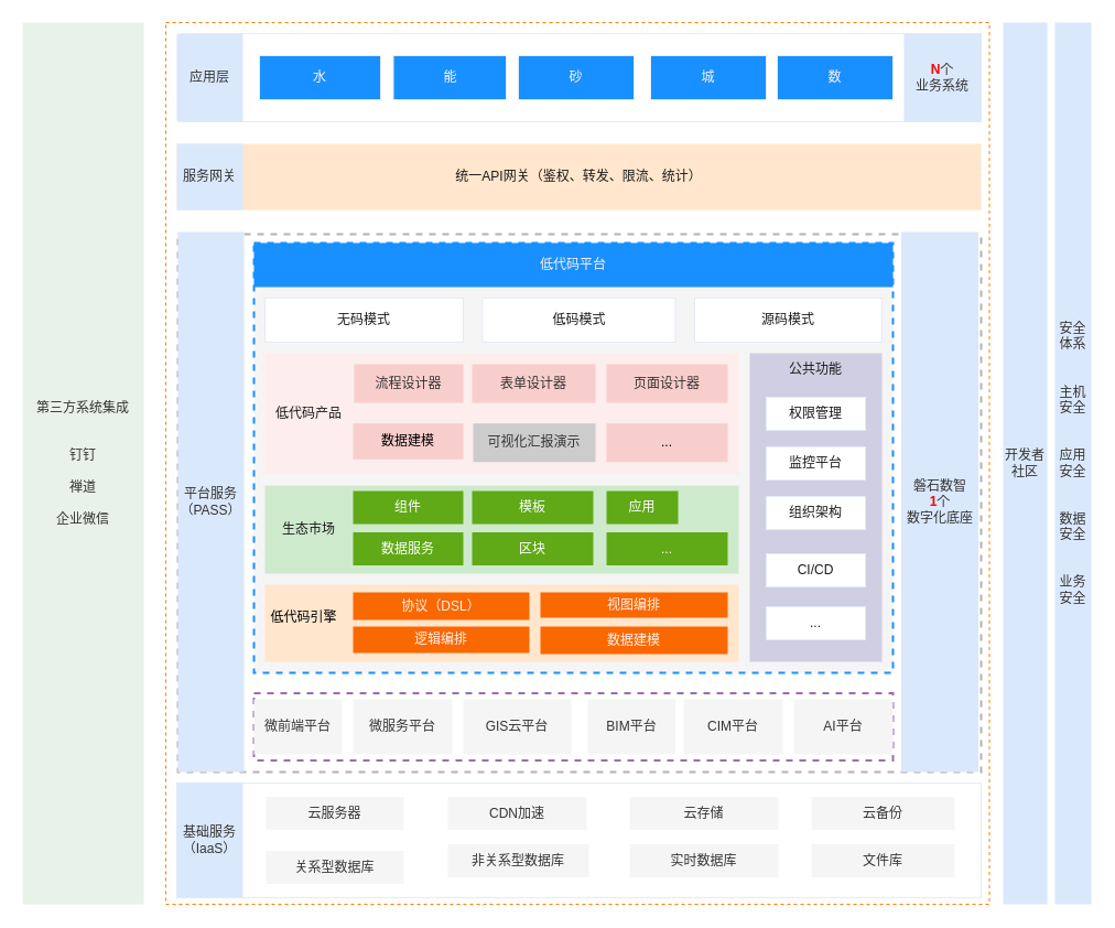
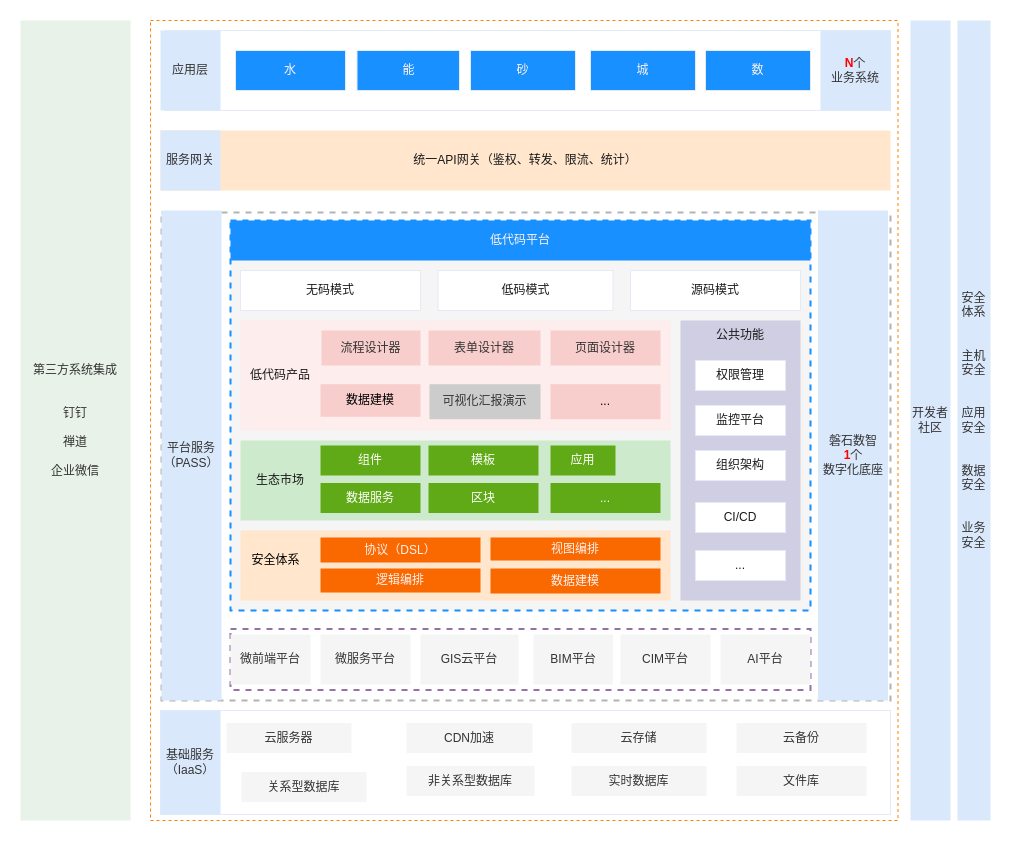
  <mxCell id="0" />
  <mxCell id="1" parent="0" />
  <mxCell id="2" value="" style="rounded=0;whiteSpace=wrap;html=1;strokeColor=#B3B3B3;fillColor=none;dashed=1;strokeWidth=2;fontColor=#1A1A1A;" parent="1" vertex="1"><mxGeometry x="161" y="212" width="729" height="488" as="geometry" /></mxCell>
  <mxCell id="3" value="" style="rounded=0;whiteSpace=wrap;html=1;fillColor=none;dashed=1;strokeColor=#FF8000;fontColor=#1A1A1A;" parent="1" vertex="1"><mxGeometry x="150" y="20" width="747.5" height="800" as="geometry" /></mxCell>
  <mxCell id="4" value="" style="rounded=0;whiteSpace=wrap;html=1;strokeColor=#FF0000;fillColor=none;dashed=1;strokeWidth=2;fontColor=#1A1A1A;" parent="1" vertex="1"><mxGeometry x="236" y="315" width="440" height="290" as="geometry" /></mxCell>
  <mxCell id="5" value="" style="rounded=0;whiteSpace=wrap;html=1;fillColor=none;dashed=1;strokeWidth=2;strokeColor=#9673a6;" parent="1" vertex="1"><mxGeometry x="230" y="628.5" width="580" height="61" as="geometry" /></mxCell>
  <mxCell id="6" value="磐石数智&lt;div&gt;&lt;font color=&quot;#ff0000&quot;&gt;&lt;b&gt;1&lt;/b&gt;&lt;/font&gt;个&lt;/div&gt;&lt;div&gt;数字化底座&lt;/div&gt;" style="rounded=0;whiteSpace=wrap;html=1;strokeColor=none;fillColor=#dae8fc;fontColor=#333333;" parent="1" vertex="1"><mxGeometry x="817.5" y="210" width="70" height="490" as="geometry" /></mxCell>
  <mxCell id="7" value="平台服务&lt;div&gt;（PASS）&lt;/div&gt;" style="rounded=0;whiteSpace=wrap;html=1;fillColor=#dae8fc;strokeColor=none;fontColor=#333333;" parent="1" vertex="1"><mxGeometry x="161" y="210" width="60" height="490" as="geometry" /></mxCell>
  <mxCell id="8" value="" style="rounded=0;whiteSpace=wrap;html=1;fillColor=#f5f5f5;dashed=1;strokeColor=#1890FF;strokeWidth=2;fontColor=#1A1A1A;" parent="1" vertex="1"><mxGeometry x="230" y="220" width="580" height="390" as="geometry" /></mxCell>
  <mxCell id="9" value="第三方系统集成&lt;div&gt;&lt;br&gt;&lt;/div&gt;&lt;div&gt;&lt;br&gt;&lt;/div&gt;&lt;div&gt;钉钉&lt;/div&gt;&lt;div&gt;&lt;br&gt;&lt;/div&gt;&lt;div&gt;禅道&lt;/div&gt;&lt;div&gt;&lt;br&gt;&lt;/div&gt;&lt;div&gt;企业微信&lt;/div&gt;" style="rounded=0;whiteSpace=wrap;html=1;fillColor=#E8F2E8;strokeColor=none;fontColor=#333333;" parent="1" vertex="1"><mxGeometry x="20" y="20" width="110" height="800" as="geometry" /></mxCell>
  <mxCell id="10" value="" style="rounded=0;whiteSpace=wrap;html=1;strokeColor=#E4EBF7;fontColor=#1A1A1A;" parent="1" vertex="1"><mxGeometry x="165" y="30" width="725" height="80" as="geometry" /></mxCell>
  <mxCell id="11" value="" style="rounded=0;whiteSpace=wrap;html=1;strokeColor=#E4EBF7;fontColor=#1A1A1A;" parent="1" vertex="1"><mxGeometry x="160" y="710" width="730" height="104" as="geometry" /></mxCell>
  <mxCell id="12" value="开发者社区" style="rounded=0;whiteSpace=wrap;html=1;fillColor=#dae8fc;strokeColor=none;fontColor=#333333;" parent="1" vertex="1"><mxGeometry x="910" y="20" width="40" height="800" as="geometry" /></mxCell>
  <mxCell id="13" value="安全体系&lt;div&gt;&lt;br&gt;&lt;/div&gt;&lt;div&gt;&lt;br&gt;&lt;/div&gt;&lt;div&gt;主机安全&lt;/div&gt;&lt;div&gt;&lt;br&gt;&lt;/div&gt;&lt;div&gt;&lt;br&gt;&lt;/div&gt;&lt;div&gt;应用安全&lt;/div&gt;&lt;div&gt;&lt;br&gt;&lt;/div&gt;&lt;div&gt;&lt;br&gt;&lt;/div&gt;&lt;div&gt;数据安全&lt;/div&gt;&lt;div&gt;&lt;br&gt;&lt;/div&gt;&lt;div&gt;&lt;br&gt;&lt;/div&gt;&lt;div&gt;业务安全&lt;/div&gt;" style="rounded=0;whiteSpace=wrap;html=1;fillColor=#dae8fc;strokeColor=none;fontColor=#333333;" parent="1" vertex="1"><mxGeometry x="957" y="20" width="33" height="800" as="geometry" /></mxCell>
  <mxCell id="14" value="基础服务&lt;div&gt;（IaaS）&lt;/div&gt;" style="rounded=0;whiteSpace=wrap;html=1;fillColor=#dae8fc;strokeColor=none;fontColor=#333333;" parent="1" vertex="1"><mxGeometry x="160" y="710" width="60" height="104" as="geometry" /></mxCell>
- <mxCell id="15" value="云服务器" style="rounded=0;whiteSpace=wrap;html=1;fillColor=#f5f5f5;strokeColor=none;fontColor=#333333;" parent="1" vertex="1"><mxGeometry x="241" y="722.5" width="125" height="30" as="geometry" /></mxCell>
+ <mxCell id="15" value="云服务器" style="rounded=0;whiteSpace=wrap;html=1;fillColor=#f5f5f5;strokeColor=none;fontColor=#333333;" parent="1" vertex="1"><mxGeometry x="226" y="722.5" width="125" height="30" as="geometry" /></mxCell>
  <mxCell id="16" value="CDN加速" style="rounded=0;whiteSpace=wrap;html=1;strokeColor=none;fontColor=#333333;fillColor=#f5f5f5;" parent="1" vertex="1"><mxGeometry x="406" y="722.5" width="126" height="30" as="geometry" /></mxCell>
  <mxCell id="17" value="云存储" style="rounded=0;whiteSpace=wrap;html=1;strokeColor=none;fontColor=#333333;fillColor=#f5f5f5;" parent="1" vertex="1"><mxGeometry x="571" y="722.5" width="135" height="30" as="geometry" /></mxCell>
  <mxCell id="18" value="云备份" style="rounded=0;whiteSpace=wrap;html=1;strokeColor=none;fontColor=#333333;fillColor=#f5f5f5;" parent="1" vertex="1"><mxGeometry x="736" y="722.5" width="130" height="30" as="geometry" /></mxCell>
  <mxCell id="19" value="关系型数据库" style="rounded=0;whiteSpace=wrap;html=1;strokeColor=none;fontColor=#333333;fillColor=#f5f5f5;" parent="1" vertex="1"><mxGeometry x="241" y="771.5" width="125" height="30" as="geometry" /></mxCell>
  <mxCell id="20" value="非关系型数据库" style="rounded=0;whiteSpace=wrap;html=1;strokeColor=none;fontColor=#333333;fillColor=#f5f5f5;" parent="1" vertex="1"><mxGeometry x="406" y="765.5" width="128" height="30" as="geometry" /></mxCell>
  <mxCell id="21" value="实时数据库" style="rounded=0;whiteSpace=wrap;html=1;strokeColor=none;fontColor=#333333;fillColor=#f5f5f5;" parent="1" vertex="1"><mxGeometry x="571" y="765.5" width="135" height="30" as="geometry" /></mxCell>
  <mxCell id="22" value="文件库" style="rounded=0;whiteSpace=wrap;html=1;strokeColor=none;fontColor=#333333;fillColor=#f5f5f5;" parent="1" vertex="1"><mxGeometry x="736" y="765.5" width="130" height="30" as="geometry" /></mxCell>
  <mxCell id="23" value="&lt;div&gt;应用层&lt;/div&gt;" style="rounded=0;whiteSpace=wrap;html=1;fillColor=#dae8fc;strokeColor=none;fontColor=#333333;" parent="1" vertex="1"><mxGeometry x="160" y="30" width="60" height="80" as="geometry" /></mxCell>
  <mxCell id="24" value="统一API网关（鉴权、转发、限流、统计）" style="rounded=0;whiteSpace=wrap;html=1;strokeColor=none;fillColor=#ffe6cc;fontColor=#1A1A1A;" parent="1" vertex="1"><mxGeometry x="160" y="130" width="730" height="60" as="geometry" /></mxCell>
  <mxCell id="25" value="&lt;div&gt;服务网关&lt;/div&gt;" style="rounded=0;whiteSpace=wrap;html=1;fillColor=#dae8fc;strokeColor=none;fontColor=#333333;" parent="1" vertex="1"><mxGeometry x="160" y="130" width="60" height="60" as="geometry" /></mxCell>
  <mxCell id="26" value="水" style="rounded=0;whiteSpace=wrap;html=1;fillColor=#1890ff;fontColor=#FFF2F2;strokeColor=#E4EBF7;" parent="1" vertex="1"><mxGeometry x="235" y="50" width="110" height="40" as="geometry" /></mxCell>
  <mxCell id="27" value="&lt;div&gt;&lt;font color=&quot;#ff0000&quot;&gt;&lt;b&gt;N&lt;/b&gt;&lt;/font&gt;个&lt;/div&gt;&lt;div&gt;业务系统&lt;/div&gt;" style="rounded=0;whiteSpace=wrap;html=1;strokeColor=none;fillColor=#dae8fc;fontColor=#333333;" parent="1" vertex="1"><mxGeometry x="820" y="30" width="70" height="80" as="geometry" /></mxCell>
  <mxCell id="28" value="微服务平台" style="rounded=0;whiteSpace=wrap;html=1;strokeColor=none;fontColor=#333333;fillColor=#f5f5f5;" parent="1" vertex="1"><mxGeometry x="320" y="634" width="90" height="50" as="geometry" /></mxCell>
  <mxCell id="29" value="微前端平台" style="rounded=0;whiteSpace=wrap;html=1;strokeColor=none;fontColor=#333333;fillColor=#f5f5f5;" parent="1" vertex="1"><mxGeometry x="230" y="634" width="80" height="50" as="geometry" /></mxCell>
  <mxCell id="30" value="&lt;font color=&quot;#fff2f2&quot;&gt;低代码平台&lt;/font&gt;" style="rounded=0;whiteSpace=wrap;html=1;strokeColor=none;fillColor=#1890FF;fontColor=#1A1A1A;" parent="1" vertex="1"><mxGeometry x="230" y="220" width="580" height="40" as="geometry" /></mxCell>
  <mxCell id="31" value="&lt;div&gt;&lt;br&gt;&lt;/div&gt;" style="rounded=0;whiteSpace=wrap;html=1;strokeColor=none;fillColor=#d0cee2;fontColor=#1A1A1A;" parent="1" vertex="1"><mxGeometry x="680" y="320" width="120" height="280" as="geometry" /></mxCell>
  <mxCell id="32" value="权限管理" style="rounded=0;whiteSpace=wrap;html=1;strokeColor=#E4EBF7;fontColor=#1A1A1A;" parent="1" vertex="1"><mxGeometry x="695" y="360" width="90" height="30" as="geometry" /></mxCell>
  <mxCell id="33" value="监控平台" style="rounded=0;whiteSpace=wrap;html=1;strokeColor=#E4EBF7;fontColor=#1A1A1A;" parent="1" vertex="1"><mxGeometry x="695" y="405" width="90" height="30" as="geometry" /></mxCell>
  <mxCell id="34" value="组织架构" style="rounded=0;whiteSpace=wrap;html=1;strokeColor=#E4EBF7;fontColor=#1A1A1A;" parent="1" vertex="1"><mxGeometry x="695" y="450" width="90" height="30" as="geometry" /></mxCell>
  <mxCell id="35" value="CI/CD" style="rounded=0;whiteSpace=wrap;html=1;strokeColor=#E4EBF7;fontColor=#1A1A1A;" parent="1" vertex="1"><mxGeometry x="695" y="502" width="90" height="30" as="geometry" /></mxCell>
  <mxCell id="36" value="..." style="rounded=0;whiteSpace=wrap;html=1;strokeColor=#E4EBF7;fontColor=#1A1A1A;" parent="1" vertex="1"><mxGeometry x="695" y="550" width="90" height="30" as="geometry" /></mxCell>
  <mxCell id="37" value="公共功能" style="text;html=1;align=center;verticalAlign=middle;whiteSpace=wrap;rounded=0;strokeColor=none;fontColor=#1A1A1A;" parent="1" vertex="1"><mxGeometry x="695" y="320" width="90" height="30" as="geometry" /></mxCell>
  <mxCell id="38" value="" style="rounded=0;whiteSpace=wrap;html=1;strokeColor=none;fillColor=#ffe6cc;dashed=1;strokeWidth=2;" parent="1" vertex="1"><mxGeometry x="240" y="530" width="430" height="70" as="geometry" /></mxCell>
  <mxCell id="39" value="" style="rounded=0;whiteSpace=wrap;html=1;strokeColor=none;fillColor=#CEEACD;dashed=1;strokeWidth=2;" parent="1" vertex="1"><mxGeometry x="240" y="440" width="430" height="80" as="geometry" /></mxCell>
  <mxCell id="40" value="模板" style="text;html=1;align=center;verticalAlign=middle;whiteSpace=wrap;rounded=0;strokeColor=none;fontColor=#ffffff;fillColor=#60a917;" parent="1" vertex="1"><mxGeometry x="428" y="445" width="110" height="30" as="geometry" /></mxCell>
  <mxCell id="41" value="应用" style="text;html=1;align=center;verticalAlign=middle;whiteSpace=wrap;rounded=0;strokeColor=none;fontColor=#ffffff;fillColor=#60a917;" parent="1" vertex="1"><mxGeometry x="550" y="445" width="65" height="30" as="geometry" /></mxCell>
  <mxCell id="42" value="" style="rounded=0;whiteSpace=wrap;html=1;strokeColor=none;fillColor=#FDEDED;strokeWidth=2;dashed=1;" parent="1" vertex="1"><mxGeometry x="240" y="320" width="430" height="110" as="geometry" /></mxCell>
  <mxCell id="43" value="无码模式" style="rounded=0;whiteSpace=wrap;html=1;strokeColor=#E4EBF7;fontColor=#1A1A1A;" parent="1" vertex="1"><mxGeometry x="240" y="270" width="180" height="40" as="geometry" /></mxCell>
  <mxCell id="44" value="低码模式" style="rounded=0;whiteSpace=wrap;html=1;strokeColor=#E4EBF7;fontColor=#1A1A1A;" parent="1" vertex="1"><mxGeometry x="437.5" y="270" width="175" height="40" as="geometry" /></mxCell>
  <mxCell id="45" value="源码模式" style="rounded=0;whiteSpace=wrap;html=1;strokeColor=#E4EBF7;fontColor=#1A1A1A;" parent="1" vertex="1"><mxGeometry x="630" y="270" width="170" height="40" as="geometry" /></mxCell>
- <mxCell id="46" value="低代码引擎" style="rounded=0;whiteSpace=wrap;html=1;strokeColor=none;fillColor=none;" parent="1" vertex="1"><mxGeometry x="241" y="536" width="69" height="48" as="geometry" /></mxCell>
+ <mxCell id="46" value="安全体系" style="rounded=0;whiteSpace=wrap;html=1;strokeColor=none;fillColor=none;" parent="1" vertex="1"><mxGeometry x="241" y="536" width="69" height="48" as="geometry" /></mxCell>
  <mxCell id="47" value="组件" style="text;html=1;align=center;verticalAlign=middle;whiteSpace=wrap;rounded=0;fillColor=#60a917;fontColor=#ffffff;strokeColor=none;" parent="1" vertex="1"><mxGeometry x="320" y="445" width="100" height="30" as="geometry" /></mxCell>
  <mxCell id="48" value="协议（DSL）" style="text;html=1;align=center;verticalAlign=middle;whiteSpace=wrap;rounded=0;strokeColor=none;fillColor=#fa6800;fontColor=#FFF2F2;" parent="1" vertex="1"><mxGeometry x="320" y="537" width="160" height="25" as="geometry" /></mxCell>
  <mxCell id="49" value="数据建模" style="rounded=0;whiteSpace=wrap;html=1;strokeColor=none;fillColor=#f8cecc;" parent="1" vertex="1"><mxGeometry x="320" y="383.75" width="100" height="32.5" as="geometry" /></mxCell>
  <mxCell id="50" value="可视化汇报演示" style="rounded=0;whiteSpace=wrap;html=1;strokeColor=none;fillColor=#CCCCCC;fontColor=#333333;" parent="1" vertex="1"><mxGeometry x="429" y="383.75" width="111" height="35" as="geometry" /></mxCell>
  <mxCell id="51" value="流程设计器" style="rounded=0;whiteSpace=wrap;html=1;strokeColor=none;fillColor=#f8cecc;fontColor=#333333;" parent="1" vertex="1"><mxGeometry x="321" y="330" width="99" height="35" as="geometry" /></mxCell>
  <mxCell id="52" value="表单设计器" style="rounded=0;whiteSpace=wrap;html=1;strokeColor=none;fillColor=#f8cecc;fontColor=#333333;" parent="1" vertex="1"><mxGeometry x="428" y="330" width="112" height="35" as="geometry" /></mxCell>
  <mxCell id="53" value="页面设计器" style="rounded=0;whiteSpace=wrap;html=1;strokeColor=none;fillColor=#f8cecc;fontColor=#333333;" parent="1" vertex="1"><mxGeometry x="550" y="330" width="110" height="35" as="geometry" /></mxCell>
  <mxCell id="54" value="生态市场" style="rounded=0;whiteSpace=wrap;html=1;strokeColor=none;fontColor=#1A1A1A;fillColor=none;" parent="1" vertex="1"><mxGeometry x="240" y="440" width="80" height="80" as="geometry" /></mxCell>
  <mxCell id="55" value="区块" style="text;html=1;align=center;verticalAlign=middle;whiteSpace=wrap;rounded=0;strokeColor=none;fillColor=#60a917;fontColor=#ffffff;" parent="1" vertex="1"><mxGeometry x="428" y="482.5" width="110" height="30" as="geometry" /></mxCell>
  <mxCell id="56" value="..." style="text;html=1;align=center;verticalAlign=middle;whiteSpace=wrap;rounded=0;strokeColor=none;fillColor=#60a917;fontColor=#ffffff;" parent="1" vertex="1"><mxGeometry x="550" y="482.5" width="110" height="30" as="geometry" /></mxCell>
  <mxCell id="57" value="GIS云平台" style="rounded=0;whiteSpace=wrap;html=1;strokeColor=none;fontColor=#333333;fillColor=#f5f5f5;" parent="1" vertex="1"><mxGeometry x="420" y="634" width="98" height="50" as="geometry" /></mxCell>
  <mxCell id="58" value="BIM平台" style="rounded=0;whiteSpace=wrap;html=1;strokeColor=none;fontColor=#333333;fillColor=#f5f5f5;" parent="1" vertex="1"><mxGeometry x="533" y="634" width="79.5" height="50" as="geometry" /></mxCell>
  <mxCell id="59" value="CIM平台" style="rounded=0;whiteSpace=wrap;html=1;strokeColor=none;fontColor=#333333;fillColor=#f5f5f5;" parent="1" vertex="1"><mxGeometry x="620" y="634" width="90" height="50" as="geometry" /></mxCell>
  <mxCell id="60" value="AI平台" style="rounded=0;whiteSpace=wrap;html=1;strokeColor=none;fontColor=#333333;fillColor=#f5f5f5;" parent="1" vertex="1"><mxGeometry x="720" y="634" width="90" height="50" as="geometry" /></mxCell>
  <mxCell id="61" value="低代码产品" style="rounded=0;whiteSpace=wrap;html=1;strokeColor=none;fontColor=#1A1A1A;fillColor=none;" parent="1" vertex="1"><mxGeometry x="240" y="320" width="80" height="110" as="geometry" /></mxCell>
  <mxCell id="62" value="..." style="rounded=0;whiteSpace=wrap;html=1;strokeColor=none;fillColor=#f8cecc;" parent="1" vertex="1"><mxGeometry x="550" y="383.75" width="110" height="35" as="geometry" /></mxCell>
  <mxCell id="63" value="数据服务" style="text;html=1;align=center;verticalAlign=middle;whiteSpace=wrap;rounded=0;fillColor=#60a917;fontColor=#ffffff;strokeColor=none;" parent="1" vertex="1"><mxGeometry x="320" y="482.5" width="100" height="30" as="geometry" /></mxCell>
  <mxCell id="64" value="&lt;font&gt;能&lt;/font&gt;" style="rounded=0;whiteSpace=wrap;html=1;fillColor=#1890FF;strokeColor=#E4EBF7;fontColor=#FFF2F2;" parent="1" vertex="1"><mxGeometry x="356.5" y="50" width="102.5" height="40" as="geometry" /></mxCell>
  <mxCell id="65" value="&lt;font&gt;砂&lt;/font&gt;" style="rounded=0;whiteSpace=wrap;html=1;fillColor=#1890FF;strokeColor=#E4EBF7;fontColor=#FFF2F2;" parent="1" vertex="1"><mxGeometry x="470" y="50" width="105" height="40" as="geometry" /></mxCell>
  <mxCell id="66" value="&lt;font&gt;城&lt;/font&gt;" style="rounded=0;whiteSpace=wrap;html=1;fillColor=#1890FF;strokeColor=#E4EBF7;fontColor=#FFF2F2;" parent="1" vertex="1"><mxGeometry x="590" y="50" width="105" height="40" as="geometry" /></mxCell>
  <mxCell id="67" value="&lt;font&gt;数&lt;/font&gt;" style="rounded=0;whiteSpace=wrap;html=1;fillColor=#1890FF;strokeColor=#E4EBF7;fontColor=#FFF2F2;" parent="1" vertex="1"><mxGeometry x="705" y="50" width="105" height="40" as="geometry" /></mxCell>
  <mxCell id="68" value="逻辑编排" style="text;html=1;align=center;verticalAlign=middle;whiteSpace=wrap;rounded=0;strokeColor=none;fillColor=#fa6800;fontColor=#FFF2F2;" parent="1" vertex="1"><mxGeometry x="320" y="568" width="160" height="24" as="geometry" /></mxCell>
  <mxCell id="69" value="视图编排" style="text;html=1;align=center;verticalAlign=middle;whiteSpace=wrap;rounded=0;strokeColor=none;fillColor=#fa6800;fontColor=#FFF2F2;" parent="1" vertex="1"><mxGeometry x="490" y="537" width="170" height="23" as="geometry" /></mxCell>
  <mxCell id="70" value="数据建模" style="text;html=1;align=center;verticalAlign=middle;whiteSpace=wrap;rounded=0;strokeColor=none;fillColor=#fa6800;fontColor=#FFF2F2;" parent="1" vertex="1"><mxGeometry x="490" y="568" width="170" height="25" as="geometry" /></mxCell>
